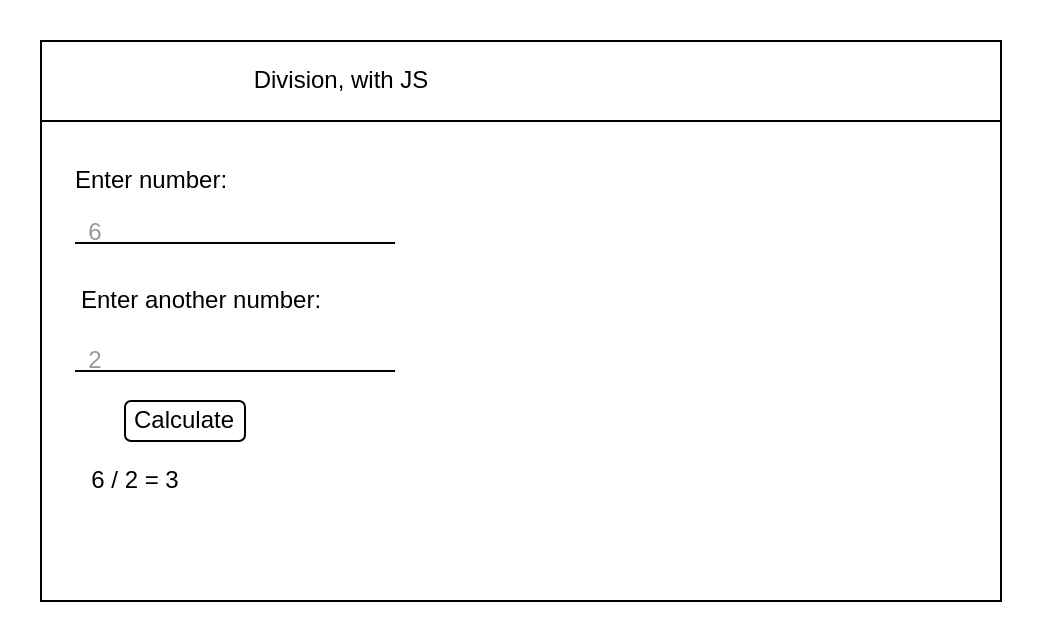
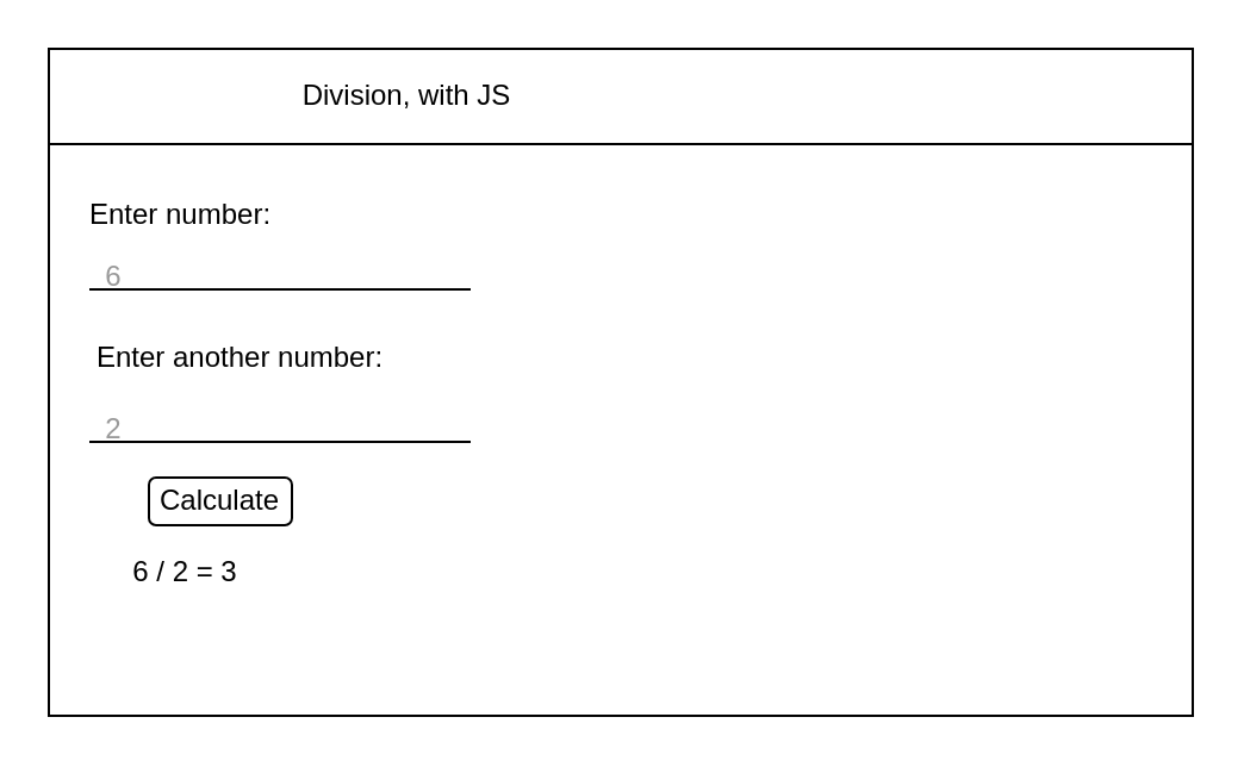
  <mxCell id="0" />
  <mxCell id="1" parent="0" />
  <mxCell id="2" value="" style="rounded=0;whiteSpace=wrap;html=1;" vertex="1" parent="1"><mxGeometry x="20" y="20" width="480" height="280" as="geometry" /></mxCell>
  <mxCell id="3" value="" style="rounded=0;whiteSpace=wrap;html=1;" vertex="1" parent="1"><mxGeometry x="20" y="20" width="480" height="40" as="geometry" /></mxCell>
  <mxCell id="4" value="Division, with JS" style="text;html=1;align=center;verticalAlign=middle;resizable=0;points=[];autosize=1;strokeColor=none;fillColor=none;" vertex="1" parent="1"><mxGeometry x="120" y="30" width="100" height="20" as="geometry" /></mxCell>
  <mxCell id="5" value="Enter number:" style="text;html=1;align=center;verticalAlign=middle;resizable=0;points=[];autosize=1;strokeColor=none;fillColor=none;" vertex="1" parent="1"><mxGeometry x="30" y="80" width="90" height="20" as="geometry" /></mxCell>
  <mxCell id="6" value="" style="line;strokeWidth=1;html=1;" vertex="1" parent="1"><mxGeometry x="37" y="116" width="160" height="10" as="geometry" /></mxCell>
  <mxCell id="7" value="&lt;font color=&quot;#999999&quot;&gt;6&lt;/font&gt;" style="text;html=1;align=center;verticalAlign=middle;resizable=0;points=[];autosize=1;strokeColor=none;fillColor=none;" vertex="1" parent="1"><mxGeometry x="37" y="106" width="20" height="20" as="geometry" /></mxCell>
  <mxCell id="8" value="Enter another number:" style="text;html=1;align=center;verticalAlign=middle;resizable=0;points=[];autosize=1;strokeColor=none;fillColor=none;" vertex="1" parent="1"><mxGeometry x="30" y="140" width="140" height="20" as="geometry" /></mxCell>
  <mxCell id="9" value="" style="line;strokeWidth=1;html=1;" vertex="1" parent="1"><mxGeometry x="37" y="180" width="160" height="10" as="geometry" /></mxCell>
  <mxCell id="10" value="&lt;font color=&quot;#999999&quot;&gt;2&lt;/font&gt;" style="text;html=1;align=center;verticalAlign=middle;resizable=0;points=[];autosize=1;strokeColor=none;fillColor=none;" vertex="1" parent="1"><mxGeometry x="37" y="170" width="20" height="20" as="geometry" /></mxCell>
  <mxCell id="11" value="&lt;font color=&quot;#000000&quot;&gt;Calculate&lt;/font&gt;" style="rounded=1;whiteSpace=wrap;html=1;fontColor=#999999;strokeWidth=1;" vertex="1" parent="1"><mxGeometry x="62" y="200" width="60" height="20" as="geometry" /></mxCell>
- <mxCell id="12" value="6 / 2 = 3" style="text;html=1;align=center;verticalAlign=middle;resizable=0;points=[];autosize=1;strokeColor=none;fillColor=none;fontColor=#000000;" vertex="1" parent="1"><mxGeometry x="37" y="230" width="60" height="20" as="geometry" /></mxCell>
+ <mxCell id="12" value="6 / 2 = 3" style="text;html=1;align=center;verticalAlign=middle;resizable=0;points=[];autosize=1;strokeColor=none;fillColor=none;fontColor=#000000;" vertex="1" parent="1"><mxGeometry x="47" y="230" width="60" height="20" as="geometry" /></mxCell>
